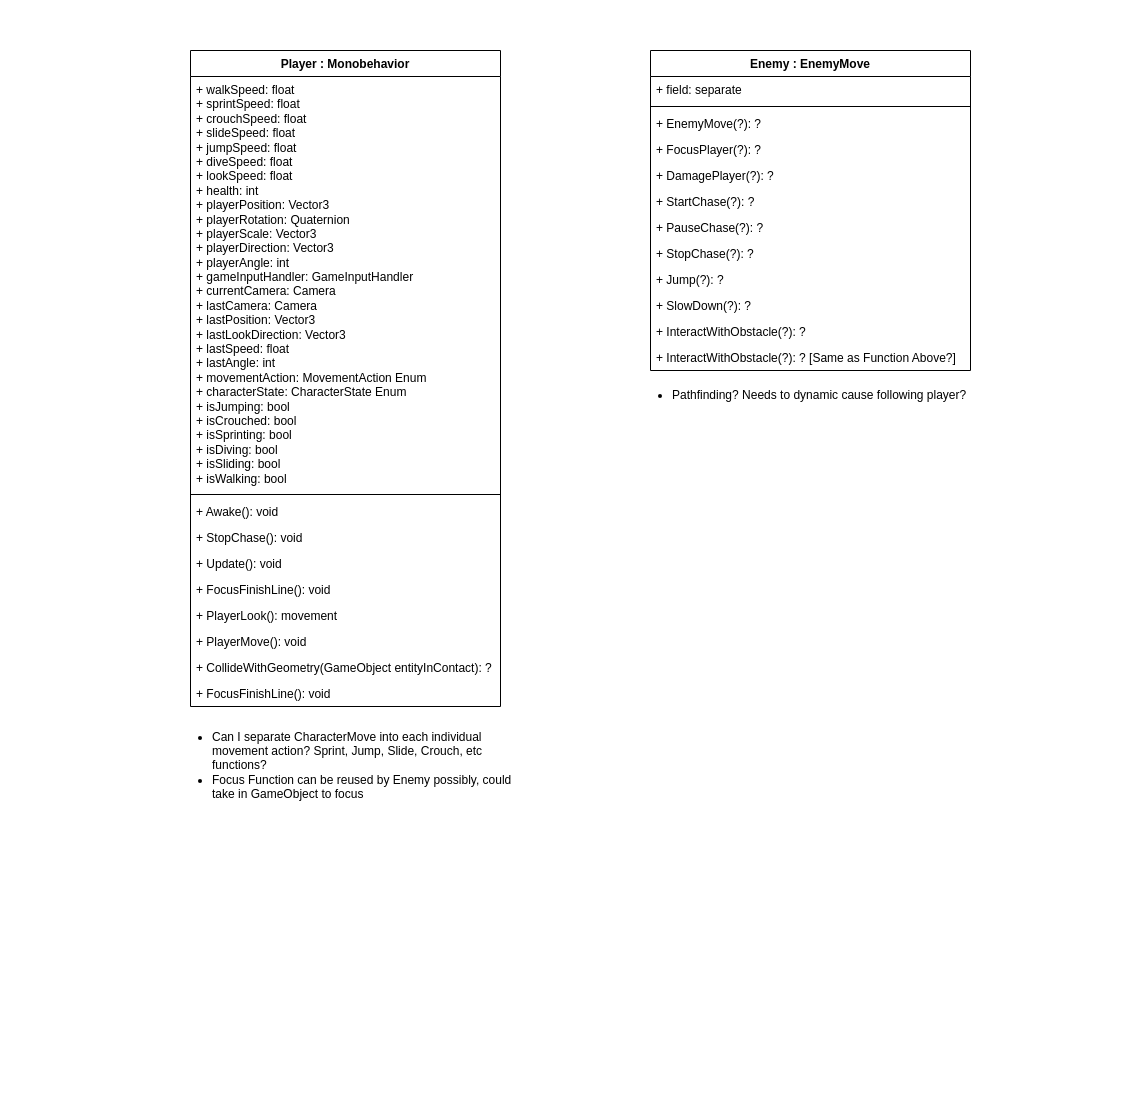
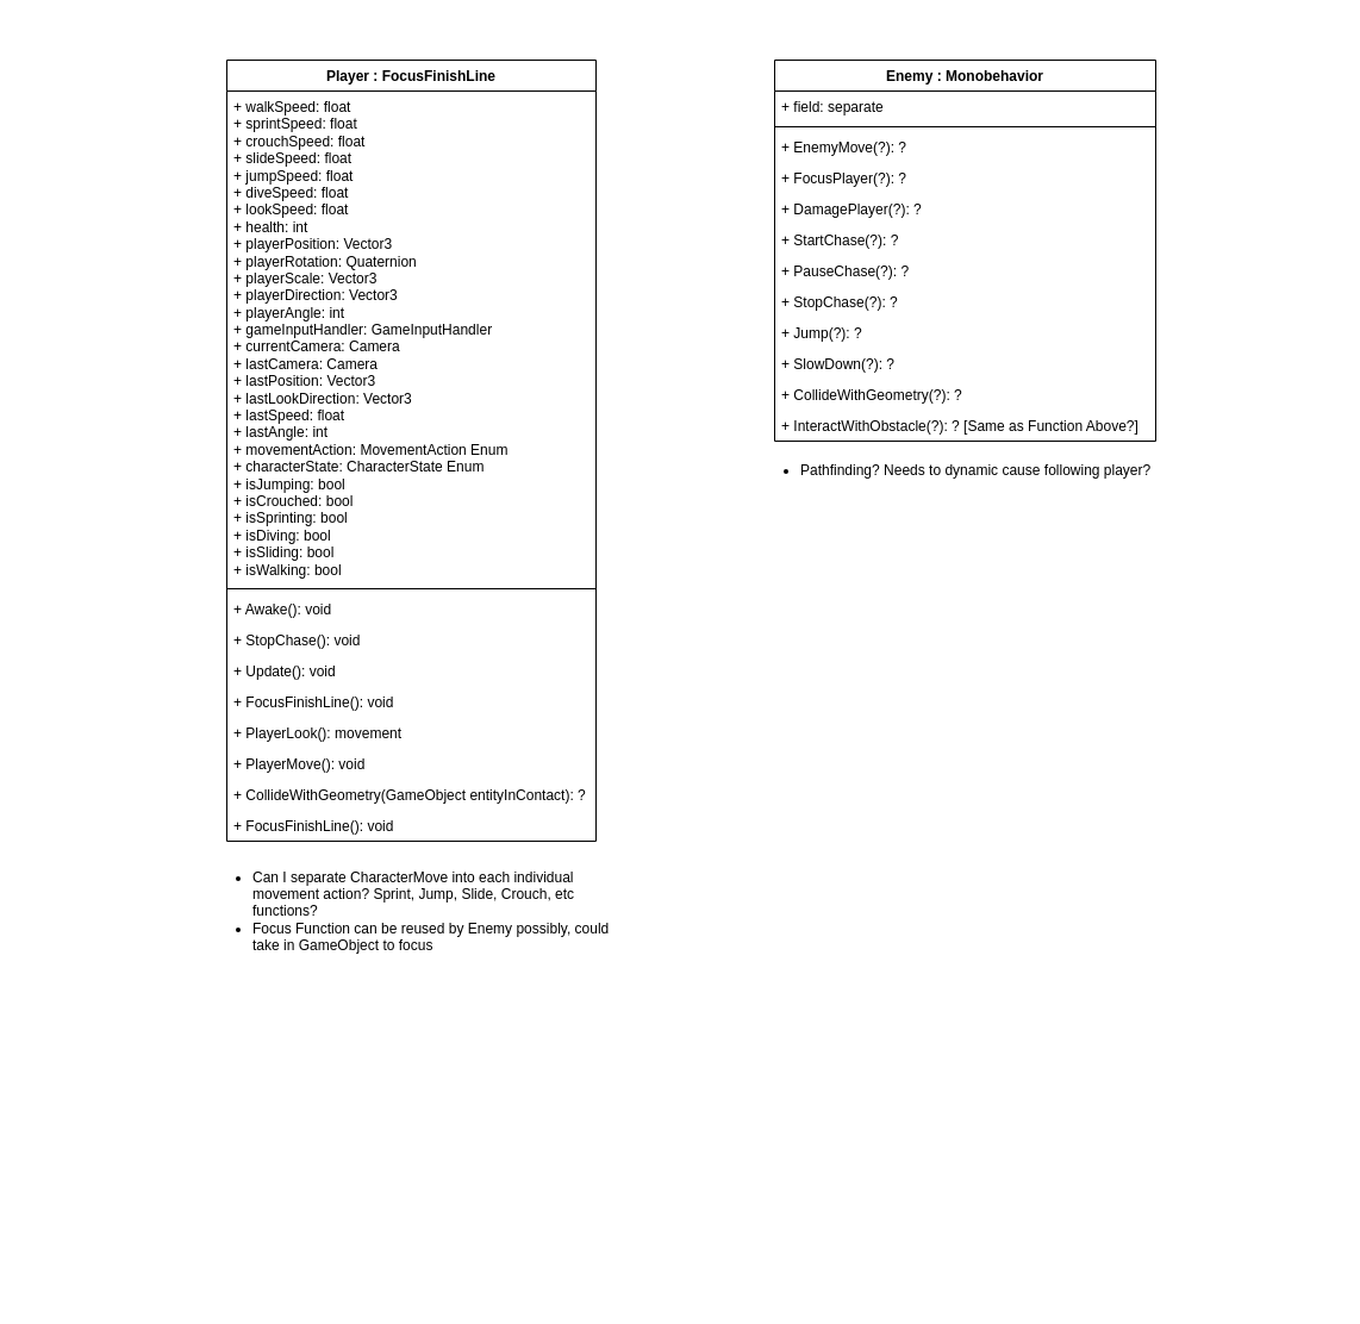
  <mxCell id="0" />
  <mxCell id="1" style="locked=1;" parent="0" />
  <mxCell id="2" value="" style="rounded=0;whiteSpace=wrap;html=1;fontStyle=1;strokeColor=none;" parent="1" vertex="1"><mxGeometry width="1100" height="1070" as="geometry" x="20" y="20" /></mxCell>
  <mxCell id="3" value="Foreground" style="" parent="0" />
- <mxCell id="4" value="Player : Monobehavior" style="swimlane;fontStyle=1;align=center;verticalAlign=top;childLayout=stackLayout;horizontal=1;startSize=26;horizontalStack=0;resizeParent=1;resizeParentMax=0;resizeLast=0;collapsible=1;marginBottom=0;whiteSpace=wrap;html=1;" parent="3" vertex="1"><mxGeometry x="190" y="50" width="310" height="656" as="geometry"><mxRectangle x="170" y="105" width="160" height="30" as="alternateBounds" /></mxGeometry></mxCell>
+ <mxCell id="4" value="Player : FocusFinishLine" style="swimlane;fontStyle=1;align=center;verticalAlign=top;childLayout=stackLayout;horizontal=1;startSize=26;horizontalStack=0;resizeParent=1;resizeParentMax=0;resizeLast=0;collapsible=1;marginBottom=0;whiteSpace=wrap;html=1;" parent="3" vertex="1"><mxGeometry x="190" y="50" width="310" height="656" as="geometry"><mxRectangle x="170" y="105" width="160" height="30" as="alternateBounds" /></mxGeometry></mxCell>
  <mxCell id="5" value="+ walkSpeed: float&lt;br&gt;+ sprintSpeed: float&lt;br&gt;+ crouchSpeed: float&lt;br&gt;+ slideSpeed: float&lt;br&gt;+ jumpSpeed: float&lt;br&gt;+ diveSpeed: float&lt;br&gt;+ lookSpeed: float&lt;br&gt;+ health: int&lt;br&gt;+ playerPosition: Vector3&lt;br&gt;+ playerRotation: Quaternion&lt;br&gt;+ playerScale: Vector3&lt;br&gt;+ playerDirection: Vector3&lt;br&gt;+ playerAngle: int&lt;br&gt;+ gameInputHandler: GameInputHandler&lt;br&gt;+ currentCamera: Camera&lt;br&gt;+ lastCamera: Camera&lt;br&gt;+ lastPosition: Vector3&lt;br&gt;+ lastLookDirection: Vector3&lt;br&gt;+ lastSpeed: float&lt;br&gt;+ lastAngle: int&lt;br&gt;+ movementAction: MovementAction Enum&lt;br&gt;+ characterState: CharacterState Enum&lt;br&gt;+ isJumping: bool&lt;br&gt;+ isCrouched: bool&lt;br&gt;+ isSprinting: bool&lt;br&gt;+ isDiving: bool&lt;br&gt;+ isSliding: bool&lt;br&gt;+ isWalking: bool" style="text;strokeColor=none;fillColor=none;align=left;verticalAlign=top;spacingLeft=4;spacingRight=4;overflow=hidden;rotatable=0;points=[[0,0.5],[1,0.5]];portConstraint=eastwest;whiteSpace=wrap;html=1;" parent="4" vertex="1"><mxGeometry y="26" width="310" height="414" as="geometry" /></mxCell>
  <mxCell id="6" value="" style="line;strokeWidth=1;fillColor=none;align=left;verticalAlign=middle;spacingTop=-1;spacingLeft=3;spacingRight=3;rotatable=0;labelPosition=right;points=[];portConstraint=eastwest;strokeColor=inherit;" parent="4" vertex="1"><mxGeometry y="440" width="310" height="8" as="geometry" /></mxCell>
  <mxCell id="7" value="+ Awake(): void" style="text;strokeColor=none;fillColor=none;align=left;verticalAlign=top;spacingLeft=4;spacingRight=4;overflow=hidden;rotatable=0;points=[[0,0.5],[1,0.5]];portConstraint=eastwest;whiteSpace=wrap;html=1;" parent="4" vertex="1"><mxGeometry y="448" width="310" height="26" as="geometry" /></mxCell>
  <mxCell id="8" value="+ StopChase(): void" style="text;strokeColor=none;fillColor=none;align=left;verticalAlign=top;spacingLeft=4;spacingRight=4;overflow=hidden;rotatable=0;points=[[0,0.5],[1,0.5]];portConstraint=eastwest;whiteSpace=wrap;html=1;" parent="4" vertex="1"><mxGeometry y="474" width="310" height="26" as="geometry" /></mxCell>
  <mxCell id="9" value="+ Update(): void" style="text;strokeColor=none;fillColor=none;align=left;verticalAlign=top;spacingLeft=4;spacingRight=4;overflow=hidden;rotatable=0;points=[[0,0.5],[1,0.5]];portConstraint=eastwest;whiteSpace=wrap;html=1;" parent="4" vertex="1"><mxGeometry y="500" width="310" height="26" as="geometry" /></mxCell>
  <mxCell id="10" value="+ FocusFinishLine(): void" style="text;strokeColor=none;fillColor=none;align=left;verticalAlign=top;spacingLeft=4;spacingRight=4;overflow=hidden;rotatable=0;points=[[0,0.5],[1,0.5]];portConstraint=eastwest;whiteSpace=wrap;html=1;" parent="4" vertex="1"><mxGeometry y="526" width="310" height="26" as="geometry" /></mxCell>
  <mxCell id="11" value="+ PlayerLook(): movement" style="text;strokeColor=none;fillColor=none;align=left;verticalAlign=top;spacingLeft=4;spacingRight=4;overflow=hidden;rotatable=0;points=[[0,0.5],[1,0.5]];portConstraint=eastwest;whiteSpace=wrap;html=1;" vertex="1" parent="4"><mxGeometry y="552" width="310" height="26" as="geometry" /></mxCell>
  <mxCell id="12" value="+ PlayerMove(): void" style="text;strokeColor=none;fillColor=none;align=left;verticalAlign=top;spacingLeft=4;spacingRight=4;overflow=hidden;rotatable=0;points=[[0,0.5],[1,0.5]];portConstraint=eastwest;whiteSpace=wrap;html=1;" vertex="1" parent="4"><mxGeometry y="578" width="310" height="26" as="geometry" /></mxCell>
  <mxCell id="13" value="+ CollideWithGeometry(GameObject entityInContact): ?" style="text;strokeColor=none;fillColor=none;align=left;verticalAlign=top;spacingLeft=4;spacingRight=4;overflow=hidden;rotatable=0;points=[[0,0.5],[1,0.5]];portConstraint=eastwest;whiteSpace=wrap;html=1;" vertex="1" parent="4"><mxGeometry y="604" width="310" height="26" as="geometry" /></mxCell>
  <mxCell id="14" value="+ FocusFinishLine(): void" style="text;strokeColor=none;fillColor=none;align=left;verticalAlign=top;spacingLeft=4;spacingRight=4;overflow=hidden;rotatable=0;points=[[0,0.5],[1,0.5]];portConstraint=eastwest;whiteSpace=wrap;html=1;" vertex="1" parent="4"><mxGeometry y="630" width="310" height="26" as="geometry" /></mxCell>
- <mxCell id="15" value="Enemy&amp;nbsp;: EnemyMove" style="swimlane;fontStyle=1;align=center;verticalAlign=top;childLayout=stackLayout;horizontal=1;startSize=26;horizontalStack=0;resizeParent=1;resizeParentMax=0;resizeLast=0;collapsible=1;marginBottom=0;whiteSpace=wrap;html=1;" parent="3" vertex="1"><mxGeometry x="650" y="50" width="320" height="320" as="geometry" /></mxCell>
+ <mxCell id="15" value="Enemy&amp;nbsp;: Monobehavior" style="swimlane;fontStyle=1;align=center;verticalAlign=top;childLayout=stackLayout;horizontal=1;startSize=26;horizontalStack=0;resizeParent=1;resizeParentMax=0;resizeLast=0;collapsible=1;marginBottom=0;whiteSpace=wrap;html=1;" parent="3" vertex="1"><mxGeometry x="650" y="50" width="320" height="320" as="geometry" /></mxCell>
  <mxCell id="16" value="+ field: separate" style="text;strokeColor=none;fillColor=none;align=left;verticalAlign=top;spacingLeft=4;spacingRight=4;overflow=hidden;rotatable=0;points=[[0,0.5],[1,0.5]];portConstraint=eastwest;whiteSpace=wrap;html=1;" parent="15" vertex="1"><mxGeometry y="26" width="320" height="26" as="geometry" /></mxCell>
  <mxCell id="17" value="" style="line;strokeWidth=1;fillColor=none;align=left;verticalAlign=middle;spacingTop=-1;spacingLeft=3;spacingRight=3;rotatable=0;labelPosition=right;points=[];portConstraint=eastwest;strokeColor=inherit;" parent="15" vertex="1"><mxGeometry y="52" width="320" height="8" as="geometry" /></mxCell>
  <mxCell id="18" value="+ EnemyMove(?): ?" style="text;strokeColor=none;fillColor=none;align=left;verticalAlign=top;spacingLeft=4;spacingRight=4;overflow=hidden;rotatable=0;points=[[0,0.5],[1,0.5]];portConstraint=eastwest;whiteSpace=wrap;html=1;" parent="15" vertex="1"><mxGeometry y="60" width="320" height="26" as="geometry" /></mxCell>
  <mxCell id="19" value="+ FocusPlayer(?): ?" style="text;strokeColor=none;fillColor=none;align=left;verticalAlign=top;spacingLeft=4;spacingRight=4;overflow=hidden;rotatable=0;points=[[0,0.5],[1,0.5]];portConstraint=eastwest;whiteSpace=wrap;html=1;" parent="15" vertex="1"><mxGeometry y="86" width="320" height="26" as="geometry" /></mxCell>
  <mxCell id="20" value="+ DamagePlayer(?): ?" style="text;strokeColor=none;fillColor=none;align=left;verticalAlign=top;spacingLeft=4;spacingRight=4;overflow=hidden;rotatable=0;points=[[0,0.5],[1,0.5]];portConstraint=eastwest;whiteSpace=wrap;html=1;" parent="15" vertex="1"><mxGeometry y="112" width="320" height="26" as="geometry" /></mxCell>
  <mxCell id="21" value="+ StartChase(?): ?" style="text;strokeColor=none;fillColor=none;align=left;verticalAlign=top;spacingLeft=4;spacingRight=4;overflow=hidden;rotatable=0;points=[[0,0.5],[1,0.5]];portConstraint=eastwest;whiteSpace=wrap;html=1;" parent="15" vertex="1"><mxGeometry y="138" width="320" height="26" as="geometry" /></mxCell>
  <mxCell id="22" value="+ PauseChase(?): ?" style="text;strokeColor=none;fillColor=none;align=left;verticalAlign=top;spacingLeft=4;spacingRight=4;overflow=hidden;rotatable=0;points=[[0,0.5],[1,0.5]];portConstraint=eastwest;whiteSpace=wrap;html=1;" parent="15" vertex="1"><mxGeometry y="164" width="320" height="26" as="geometry" /></mxCell>
  <mxCell id="23" value="+ StopChase(?): ?" style="text;strokeColor=none;fillColor=none;align=left;verticalAlign=top;spacingLeft=4;spacingRight=4;overflow=hidden;rotatable=0;points=[[0,0.5],[1,0.5]];portConstraint=eastwest;whiteSpace=wrap;html=1;" parent="15" vertex="1"><mxGeometry y="190" width="320" height="26" as="geometry" /></mxCell>
  <mxCell id="24" value="+ Jump(?): ?" style="text;strokeColor=none;fillColor=none;align=left;verticalAlign=top;spacingLeft=4;spacingRight=4;overflow=hidden;rotatable=0;points=[[0,0.5],[1,0.5]];portConstraint=eastwest;whiteSpace=wrap;html=1;" parent="15" vertex="1"><mxGeometry y="216" width="320" height="26" as="geometry" /></mxCell>
  <mxCell id="25" value="+ SlowDown(?): ?" style="text;strokeColor=none;fillColor=none;align=left;verticalAlign=top;spacingLeft=4;spacingRight=4;overflow=hidden;rotatable=0;points=[[0,0.5],[1,0.5]];portConstraint=eastwest;whiteSpace=wrap;html=1;" parent="15" vertex="1"><mxGeometry y="242" width="320" height="26" as="geometry" /></mxCell>
- <mxCell id="26" value="+ InteractWithObstacle(?): ?" style="text;strokeColor=none;fillColor=none;align=left;verticalAlign=top;spacingLeft=4;spacingRight=4;overflow=hidden;rotatable=0;points=[[0,0.5],[1,0.5]];portConstraint=eastwest;whiteSpace=wrap;html=1;" parent="15" vertex="1"><mxGeometry y="268" width="320" height="26" as="geometry" /></mxCell>
+ <mxCell id="26" value="+ CollideWithGeometry(?): ?" style="text;strokeColor=none;fillColor=none;align=left;verticalAlign=top;spacingLeft=4;spacingRight=4;overflow=hidden;rotatable=0;points=[[0,0.5],[1,0.5]];portConstraint=eastwest;whiteSpace=wrap;html=1;" parent="15" vertex="1"><mxGeometry y="268" width="320" height="26" as="geometry" /></mxCell>
  <mxCell id="27" value="+ InteractWithObstacle(?): ? [Same as Function Above?]" style="text;strokeColor=none;fillColor=none;align=left;verticalAlign=top;spacingLeft=4;spacingRight=4;overflow=hidden;rotatable=0;points=[[0,0.5],[1,0.5]];portConstraint=eastwest;whiteSpace=wrap;html=1;" parent="15" vertex="1"><mxGeometry y="294" width="320" height="26" as="geometry" /></mxCell>
  <mxCell id="28" value="&lt;ul&gt;&lt;li&gt;&lt;font style=&quot;color: rgb(0, 0, 0);&quot;&gt;Pathfinding? Needs to dynamic cause following player?&lt;/font&gt;&lt;/li&gt;&lt;/ul&gt;" style="text;align=left;verticalAlign=middle;rounded=0;html=1;whiteSpace=wrap;fontColor=#000000;" vertex="1" parent="3"><mxGeometry x="630" y="380" width="340" height="30" as="geometry" /></mxCell>
  <mxCell id="29" value="&lt;ul&gt;&lt;li&gt;&lt;font style=&quot;color: rgb(0, 0, 0);&quot;&gt;Can I separate CharacterMove into each individual movement action? Sprint, Jump, Slide, Crouch, etc functions?&lt;/font&gt;&lt;/li&gt;&lt;li&gt;&lt;font style=&quot;color: rgb(0, 0, 0);&quot;&gt;Focus Function can be reused by Enemy possibly, could take in GameObject to focus&lt;/font&gt;&lt;/li&gt;&lt;/ul&gt;" style="text;html=1;align=left;verticalAlign=middle;rounded=0;whiteSpace=wrap;" vertex="1" parent="3"><mxGeometry x="170" y="750" width="350" height="30" as="geometry" /></mxCell>
